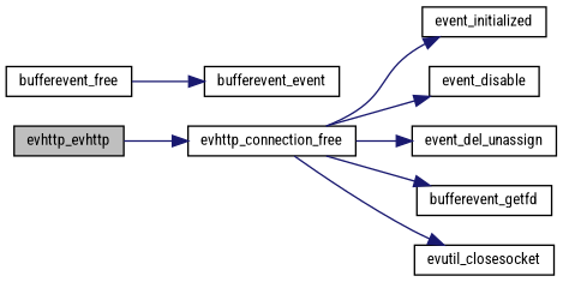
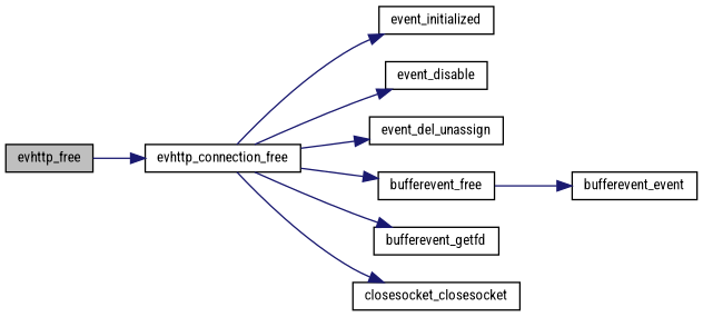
  digraph {
    fontname="Roboto Condensed"
    rankdir=LR
    node [color=black fillcolor=white fontname="Roboto Condensed" fontsize=10 shape=record style=filled]
    edge [color=midnightblue fontname="Roboto Condensed" fontsize=10 labelfontname=Helvetica labelfontsize=10 style=solid]
-   n1 [fillcolor=grey75 fontcolor=black height=0.2 label=evhttp_evhttp width=0.4]
+   n1 [fillcolor=grey75 fontcolor=black height=0.2 label=evhttp_free width=0.4]
    n2 [height=0.2 label=evhttp_connection_free width=0.4]
    n3 [height=0.2 label=event_initialized width=0.4]
    n4 [height=0.2 label=event_disable width=0.4]
    n5 [height=0.2 label=event_del_unassign width=0.4]
    n6 [height=0.2 label=bufferevent_free width=0.4]
    n7 [height=0.2 label=bufferevent_getfd width=0.4]
-   n8 [height=0.2 label=evutil_closesocket width=0.4]
+   n8 [height=0.2 label=closesocket_closesocket width=0.4]
    n9 [height=0.2 label=bufferevent_event width=0.4]
    n1 -> n2
    n2 -> n3
    n2 -> n4
    n2 -> n5
+   n2 -> n6
    n2 -> n7
    n2 -> n8
    n6 -> n9
  }
